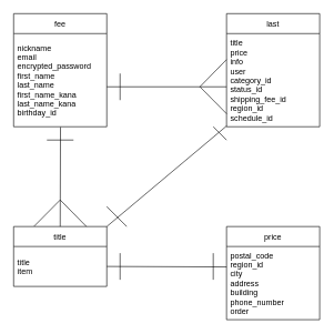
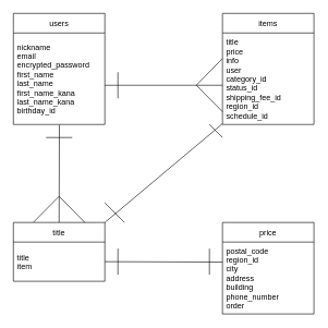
  <mxCell id="0" />
  <mxCell id="1" parent="0" />
- <mxCell id="2" value="fee" style="swimlane;fontStyle=0;childLayout=stackLayout;horizontal=1;startSize=30;horizontalStack=0;resizeParent=1;resizeParentMax=0;resizeLast=0;collapsible=1;marginBottom=0;" vertex="1" parent="1"><mxGeometry x="20" y="20" width="140" height="170" as="geometry" /></mxCell>
+ <mxCell id="2" value="users" style="swimlane;fontStyle=0;childLayout=stackLayout;horizontal=1;startSize=30;horizontalStack=0;resizeParent=1;resizeParentMax=0;resizeLast=0;collapsible=1;marginBottom=0;" vertex="1" parent="1"><mxGeometry x="20" y="20" width="140" height="170" as="geometry" /></mxCell>
  <mxCell id="3" value="nickname&#10;email&#10;encrypted_password&#10;first_name&#10;last_name&#10;first_name_kana&#10;last_name_kana&#10;birthday_id" style="text;strokeColor=none;fillColor=none;align=left;verticalAlign=middle;spacingLeft=4;spacingRight=4;overflow=hidden;points=[[0,0.5],[1,0.5]];portConstraint=eastwest;rotatable=0;" vertex="1" parent="2"><mxGeometry y="30" width="140" height="140" as="geometry" /></mxCell>
- <mxCell id="4" value="last" style="swimlane;fontStyle=0;childLayout=stackLayout;horizontal=1;startSize=30;horizontalStack=0;resizeParent=1;resizeParentMax=0;resizeLast=0;collapsible=1;marginBottom=0;" vertex="1" parent="1"><mxGeometry x="340" y="20" width="140" height="170" as="geometry" /></mxCell>
+ <mxCell id="4" value="items" style="swimlane;fontStyle=0;childLayout=stackLayout;horizontal=1;startSize=30;horizontalStack=0;resizeParent=1;resizeParentMax=0;resizeLast=0;collapsible=1;marginBottom=0;" vertex="1" parent="1"><mxGeometry x="340" y="20" width="140" height="170" as="geometry" /></mxCell>
  <mxCell id="5" value="title&#10;price&#10;info&#10;user&#10;category_id&#10;status_id&#10;shipping_fee_id&#10;region_id&#10;schedule_id" style="text;strokeColor=none;fillColor=none;align=left;verticalAlign=middle;spacingLeft=4;spacingRight=4;overflow=hidden;points=[[0,0.5],[1,0.5]];portConstraint=eastwest;rotatable=0;" vertex="1" parent="4"><mxGeometry y="30" width="140" height="140" as="geometry" /></mxCell>
  <mxCell id="6" value="title" style="swimlane;fontStyle=0;childLayout=stackLayout;horizontal=1;startSize=30;horizontalStack=0;resizeParent=1;resizeParentMax=0;resizeLast=0;collapsible=1;marginBottom=0;" vertex="1" parent="1"><mxGeometry x="20" y="340" width="140" height="90" as="geometry" /></mxCell>
  <mxCell id="7" value="title&#10;item" style="text;strokeColor=none;fillColor=none;align=left;verticalAlign=middle;spacingLeft=4;spacingRight=4;overflow=hidden;points=[[0,0.5],[1,0.5]];portConstraint=eastwest;rotatable=0;" vertex="1" parent="6"><mxGeometry y="30" width="140" height="60" as="geometry" /></mxCell>
  <mxCell id="8" value="price" style="swimlane;fontStyle=0;childLayout=stackLayout;horizontal=1;startSize=30;horizontalStack=0;resizeParent=1;resizeParentMax=0;resizeLast=0;collapsible=1;marginBottom=0;" vertex="1" parent="1"><mxGeometry x="340" y="340" width="140" height="140" as="geometry" /></mxCell>
  <mxCell id="9" value="postal_code&#10;region_id&#10;city&#10;address&#10;building&#10;phone_number&#10;order" style="text;strokeColor=none;fillColor=none;align=left;verticalAlign=middle;spacingLeft=4;spacingRight=4;overflow=hidden;points=[[0,0.5],[1,0.5]];portConstraint=eastwest;rotatable=0;" vertex="1" parent="8"><mxGeometry y="30" width="140" height="110" as="geometry" /></mxCell>
  <mxCell id="10" value="" style="endArrow=none;html=1;" edge="1" parent="1"><mxGeometry width="50" height="50" relative="1" as="geometry"><mxPoint x="160" y="130" as="sourcePoint" /><mxPoint x="340" y="130" as="targetPoint" /></mxGeometry></mxCell>
  <mxCell id="11" value="" style="endArrow=none;html=1;entryX=0;entryY=0.279;entryDx=0;entryDy=0;entryPerimeter=0;" edge="1" parent="1" target="5"><mxGeometry width="50" height="50" relative="1" as="geometry"><mxPoint x="300" y="130" as="sourcePoint" /><mxPoint x="260" y="120" as="targetPoint" /></mxGeometry></mxCell>
  <mxCell id="12" value="" style="endArrow=none;html=1;entryX=0.001;entryY=0.861;entryDx=0;entryDy=0;entryPerimeter=0;" edge="1" parent="1" target="5"><mxGeometry width="50" height="50" relative="1" as="geometry"><mxPoint x="300" y="130" as="sourcePoint" /><mxPoint x="320" y="220" as="targetPoint" /></mxGeometry></mxCell>
  <mxCell id="13" value="" style="endArrow=none;html=1;exitX=0.503;exitY=1.004;exitDx=0;exitDy=0;exitPerimeter=0;entryX=0.5;entryY=0;entryDx=0;entryDy=0;" edge="1" parent="1" source="3" target="6"><mxGeometry width="50" height="50" relative="1" as="geometry"><mxPoint x="90" y="210" as="sourcePoint" /><mxPoint x="90" y="310" as="targetPoint" /></mxGeometry></mxCell>
  <mxCell id="14" value="" style="endArrow=none;html=1;entryX=0.781;entryY=0;entryDx=0;entryDy=0;entryPerimeter=0;" edge="1" parent="1" target="6"><mxGeometry width="50" height="50" relative="1" as="geometry"><mxPoint x="90" y="300" as="sourcePoint" /><mxPoint x="120" y="330" as="targetPoint" /></mxGeometry></mxCell>
  <mxCell id="15" value="" style="endArrow=none;html=1;entryX=0.22;entryY=-0.005;entryDx=0;entryDy=0;entryPerimeter=0;" edge="1" parent="1" target="6"><mxGeometry width="50" height="50" relative="1" as="geometry"><mxPoint x="90" y="300" as="sourcePoint" /><mxPoint x="150" y="290" as="targetPoint" /></mxGeometry></mxCell>
  <mxCell id="16" value="" style="endArrow=none;html=1;exitX=1;exitY=0.5;exitDx=0;exitDy=0;entryX=0;entryY=0.279;entryDx=0;entryDy=0;entryPerimeter=0;" edge="1" parent="1" source="7" target="9"><mxGeometry width="50" height="50" relative="1" as="geometry"><mxPoint x="240" y="320" as="sourcePoint" /><mxPoint x="290" y="270" as="targetPoint" /></mxGeometry></mxCell>
  <mxCell id="17" value="" style="endArrow=none;html=1;entryX=0;entryY=0.992;entryDx=0;entryDy=0;entryPerimeter=0;exitX=1;exitY=0;exitDx=0;exitDy=0;" edge="1" parent="1" source="6" target="5"><mxGeometry width="50" height="50" relative="1" as="geometry"><mxPoint x="240" y="320" as="sourcePoint" /><mxPoint x="290" y="270" as="targetPoint" /></mxGeometry></mxCell>
  <mxCell id="18" value="" style="endArrow=none;html=1;" edge="1" parent="1"><mxGeometry width="50" height="50" relative="1" as="geometry"><mxPoint x="180" y="420" as="sourcePoint" /><mxPoint x="180" y="380" as="targetPoint" /></mxGeometry></mxCell>
  <mxCell id="19" value="" style="endArrow=none;html=1;" edge="1" parent="1"><mxGeometry width="50" height="50" relative="1" as="geometry"><mxPoint x="320" y="420" as="sourcePoint" /><mxPoint x="320" y="380" as="targetPoint" /></mxGeometry></mxCell>
  <mxCell id="20" value="" style="endArrow=none;html=1;" edge="1" parent="1"><mxGeometry width="50" height="50" relative="1" as="geometry"><mxPoint x="190" y="340" as="sourcePoint" /><mxPoint x="160" y="310" as="targetPoint" /></mxGeometry></mxCell>
  <mxCell id="21" value="" style="endArrow=none;html=1;" edge="1" parent="1"><mxGeometry width="50" height="50" relative="1" as="geometry"><mxPoint x="70" y="210" as="sourcePoint" /><mxPoint x="110" y="210" as="targetPoint" /></mxGeometry></mxCell>
  <mxCell id="22" value="" style="endArrow=none;html=1;" edge="1" parent="1"><mxGeometry width="50" height="50" relative="1" as="geometry"><mxPoint x="180" y="150" as="sourcePoint" /><mxPoint x="180" y="110" as="targetPoint" /></mxGeometry></mxCell>
  <mxCell id="23" value="" style="endArrow=none;html=1;" edge="1" parent="1"><mxGeometry width="50" height="50" relative="1" as="geometry"><mxPoint x="320" y="190" as="sourcePoint" /><mxPoint x="340" y="210" as="targetPoint" /></mxGeometry></mxCell>
